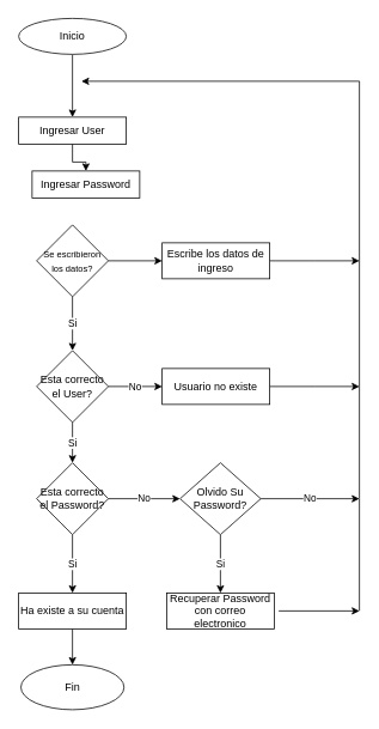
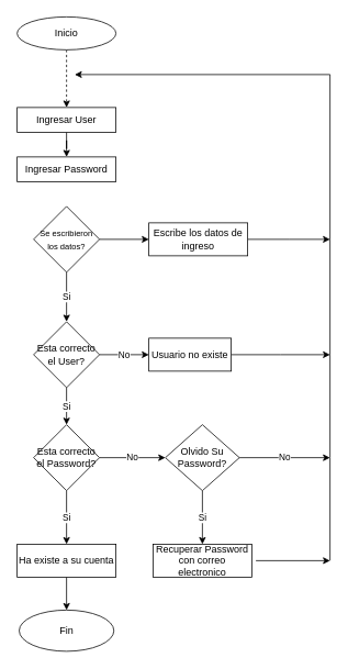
  <mxCell id="0" />
  <mxCell id="1" parent="0" />
- <mxCell id="2" value="" style="edgeStyle=orthogonalEdgeStyle;rounded=0;orthogonalLoop=1;jettySize=auto;html=1;" edge="1" parent="1" source="3" target="5"><mxGeometry relative="1" as="geometry" /></mxCell>
+ <mxCell id="2" value="" style="edgeStyle=orthogonalEdgeStyle;rounded=0;orthogonalLoop=1;jettySize=auto;html=1;dashed=1;" edge="1" parent="1" source="3" target="5"><mxGeometry relative="1" as="geometry" /></mxCell>
  <mxCell id="3" value="Inicio" style="ellipse;whiteSpace=wrap;html=1;" vertex="1" parent="1"><mxGeometry x="20" y="20" width="120" height="40" as="geometry" /></mxCell>
  <mxCell id="4" value="" style="edgeStyle=orthogonalEdgeStyle;rounded=0;orthogonalLoop=1;jettySize=auto;html=1;" edge="1" parent="1" source="5" target="6"><mxGeometry relative="1" as="geometry" /></mxCell>
  <mxCell id="5" value="Ingresar User" style="whiteSpace=wrap;html=1;" vertex="1" parent="1"><mxGeometry x="20" y="130" width="120" height="30" as="geometry" /></mxCell>
- <mxCell id="6" value="Ingresar Password" style="whiteSpace=wrap;html=1;" vertex="1" parent="1"><mxGeometry x="35" y="190" width="120" height="30" as="geometry" /></mxCell>
+ <mxCell id="6" value="Ingresar Password" style="whiteSpace=wrap;html=1;" vertex="1" parent="1"><mxGeometry x="20" y="190" width="120" height="30" as="geometry" /></mxCell>
  <mxCell id="7" style="edgeStyle=orthogonalEdgeStyle;rounded=0;orthogonalLoop=1;jettySize=auto;html=1;exitX=0.5;exitY=1;exitDx=0;exitDy=0;" edge="1" parent="1" source="5" target="5"><mxGeometry relative="1" as="geometry" /></mxCell>
  <mxCell id="8" value="Si" style="edgeStyle=orthogonalEdgeStyle;rounded=0;orthogonalLoop=1;jettySize=auto;html=1;" edge="1" parent="1" source="10"><mxGeometry relative="1" as="geometry"><mxPoint x="80" y="390" as="targetPoint" /></mxGeometry></mxCell>
  <mxCell id="9" value="" style="edgeStyle=orthogonalEdgeStyle;rounded=0;orthogonalLoop=1;jettySize=auto;html=1;" edge="1" parent="1" source="10" target="20"><mxGeometry relative="1" as="geometry" /></mxCell>
  <mxCell id="10" value="&lt;p style=&quot;line-height: 130%;&quot;&gt;&lt;font style=&quot;font-size: 10px;&quot;&gt;Se escribieron los datos?&lt;/font&gt;&lt;/p&gt;" style="rhombus;whiteSpace=wrap;html=1;" vertex="1" parent="1"><mxGeometry x="40" y="250" width="80" height="80" as="geometry" /></mxCell>
  <mxCell id="11" value="No" style="edgeStyle=orthogonalEdgeStyle;rounded=0;orthogonalLoop=1;jettySize=auto;html=1;" edge="1" parent="1" source="13" target="15"><mxGeometry relative="1" as="geometry" /></mxCell>
  <mxCell id="12" value="Si" style="edgeStyle=orthogonalEdgeStyle;rounded=0;orthogonalLoop=1;jettySize=auto;html=1;" edge="1" parent="1" source="13" target="18"><mxGeometry relative="1" as="geometry" /></mxCell>
  <mxCell id="13" value="Esta correcto el User?" style="rhombus;whiteSpace=wrap;html=1;" vertex="1" parent="1"><mxGeometry x="40" y="390" width="80" height="80" as="geometry" /></mxCell>
  <mxCell id="14" value="" style="edgeStyle=orthogonalEdgeStyle;rounded=0;orthogonalLoop=1;jettySize=auto;html=1;" edge="1" parent="1" source="15"><mxGeometry relative="1" as="geometry"><mxPoint x="400" y="430" as="targetPoint" /></mxGeometry></mxCell>
- <mxCell id="15" value="Usuario no existe" style="whiteSpace=wrap;html=1;" vertex="1" parent="1"><mxGeometry x="180" y="410" width="120" height="40" as="geometry" /></mxCell>
+ <mxCell id="15" value="Usuario no existe" style="whiteSpace=wrap;html=1;" vertex="1" parent="1"><mxGeometry x="180" y="410" width="100" height="40" as="geometry" /></mxCell>
  <mxCell id="16" value="Si" style="edgeStyle=orthogonalEdgeStyle;rounded=0;orthogonalLoop=1;jettySize=auto;html=1;" edge="1" parent="1" source="18" target="23"><mxGeometry relative="1" as="geometry" /></mxCell>
  <mxCell id="17" value="No" style="edgeStyle=orthogonalEdgeStyle;rounded=0;orthogonalLoop=1;jettySize=auto;html=1;" edge="1" parent="1" source="18" target="27"><mxGeometry relative="1" as="geometry" /></mxCell>
  <mxCell id="18" value="Esta correcto el Password?" style="rhombus;whiteSpace=wrap;html=1;" vertex="1" parent="1"><mxGeometry x="40" y="515" width="80" height="80" as="geometry" /></mxCell>
  <mxCell id="19" value="" style="edgeStyle=orthogonalEdgeStyle;rounded=0;orthogonalLoop=1;jettySize=auto;html=1;" edge="1" parent="1" source="20"><mxGeometry relative="1" as="geometry"><mxPoint x="400" y="290" as="targetPoint" /></mxGeometry></mxCell>
  <mxCell id="20" value="Escribe los datos de ingreso" style="whiteSpace=wrap;html=1;" vertex="1" parent="1"><mxGeometry x="180" y="270" width="120" height="40" as="geometry" /></mxCell>
  <mxCell id="21" value="" style="endArrow=classic;html=1;rounded=0;" edge="1" parent="1"><mxGeometry width="50" height="50" relative="1" as="geometry"><mxPoint x="400" y="680" as="sourcePoint" /><mxPoint x="90" y="90" as="targetPoint" /><Array as="points"><mxPoint x="400" y="555" /><mxPoint x="400" y="90" /></Array></mxGeometry></mxCell>
  <mxCell id="22" value="" style="edgeStyle=orthogonalEdgeStyle;rounded=0;orthogonalLoop=1;jettySize=auto;html=1;" edge="1" parent="1" source="23" target="24"><mxGeometry relative="1" as="geometry" /></mxCell>
  <mxCell id="23" value="Ha existe a su cuenta" style="whiteSpace=wrap;html=1;" vertex="1" parent="1"><mxGeometry x="20" y="660" width="120" height="40" as="geometry" /></mxCell>
  <mxCell id="24" value="Fin" style="ellipse;whiteSpace=wrap;html=1;" vertex="1" parent="1"><mxGeometry x="22.5" y="740" width="115" height="50" as="geometry" /></mxCell>
  <mxCell id="25" style="edgeStyle=orthogonalEdgeStyle;rounded=0;orthogonalLoop=1;jettySize=auto;html=1;exitX=0.5;exitY=1;exitDx=0;exitDy=0;" edge="1" parent="1" source="23" target="23"><mxGeometry relative="1" as="geometry" /></mxCell>
  <mxCell id="26" value="Si" style="edgeStyle=orthogonalEdgeStyle;rounded=0;orthogonalLoop=1;jettySize=auto;html=1;" edge="1" parent="1" source="27" target="29"><mxGeometry relative="1" as="geometry" /></mxCell>
  <mxCell id="27" value="Olvido Su Password?" style="rhombus;whiteSpace=wrap;html=1;" vertex="1" parent="1"><mxGeometry x="200" y="515" width="90" height="80" as="geometry" /></mxCell>
  <mxCell id="28" value="No" style="endArrow=classic;html=1;rounded=0;exitX=1;exitY=0.5;exitDx=0;exitDy=0;" edge="1" parent="1" source="27"><mxGeometry width="50" height="50" relative="1" as="geometry"><mxPoint x="50" y="480" as="sourcePoint" /><mxPoint x="400" y="555" as="targetPoint" /></mxGeometry></mxCell>
  <mxCell id="29" value="Recuperar Password con correo electronico" style="whiteSpace=wrap;html=1;" vertex="1" parent="1"><mxGeometry x="185" y="660" width="120" height="40" as="geometry" /></mxCell>
  <mxCell id="30" value="" style="endArrow=classic;html=1;rounded=0;" edge="1" parent="1"><mxGeometry width="50" height="50" relative="1" as="geometry"><mxPoint x="310" y="680" as="sourcePoint" /><mxPoint x="400" y="680" as="targetPoint" /></mxGeometry></mxCell>
